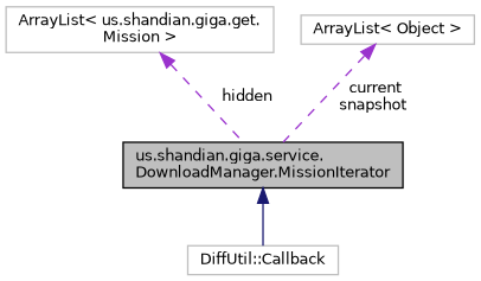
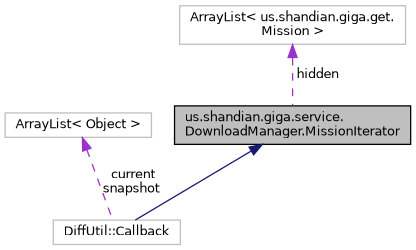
  digraph {
    node [color=grey75 fillcolor=white fontname=Helvetica fontsize=10 shape=record style=filled]
    edge [color=darkorchid3 dir=back fontname=Helvetica fontsize=10 labelfontname=Helvetica labelfontsize=10 style=dashed]
    n1 [color=black fillcolor=grey75 fontcolor=black height=0.2 label="us.shandian.giga.service.\lDownloadManager.MissionIterator" width=0.4]
    n2 [height=0.2 label="DiffUtil::Callback" width=0.4]
    n3 [height=0.2 label="ArrayList\< us.shandian.giga.get.\lMission \>" width=0.4]
    n4 [height=0.2 label="ArrayList\< Object \>" width=0.4]
    n1 -> n2 [color=midnightblue style=solid]
    n3 -> n1 [label=" hidden"]
-   n4 -> n1 [label=" current\nsnapshot"]
+   n4 -> n2 [label=" current\nsnapshot"]
  }
